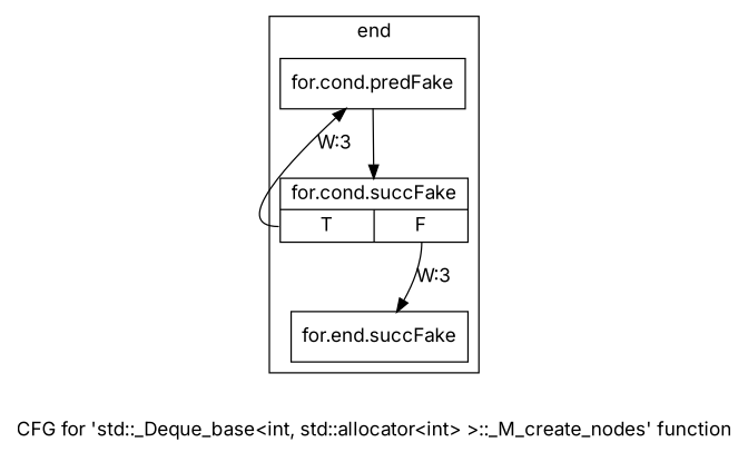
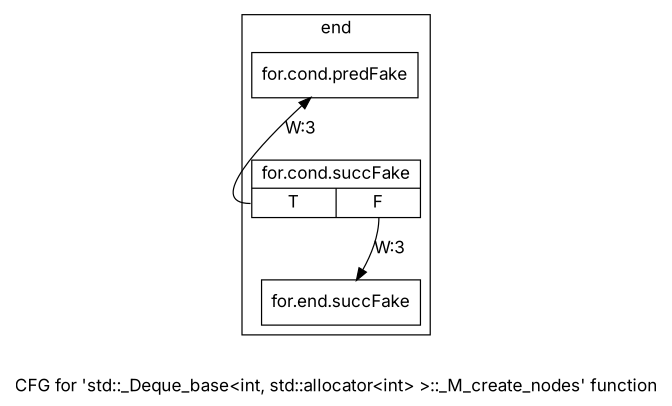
  digraph {
    fontname=Inter
    label="CFG for 'std::_Deque_base\<int, std::allocator\<int\> \>::_M_create_nodes' function"
    node [filename="/proj/xbuilds/2019.2_0816_1/installs/lin64/Vivado/HEAD/tps/lnx64/gcc-6.2.0/lib/gcc/x86_64-pc-linux-gnu/6.2.0/../../../../include/c++/6.2.0/bits/stl_deque.h" fontname=Inter linenumber=724 shape=record]
    edge [filename="/proj/xbuilds/2019.2_0816_1/installs/lin64/Vivado/HEAD/tps/lnx64/gcc-6.2.0/lib/gcc/x86_64-pc-linux-gnu/6.2.0/../../../../include/c++/6.2.0/bits/stl_deque.h" fontname=Inter]
    n1 [label="{for.cond.predFake}"]
    n2 [label="{for.cond.succFake|{<s0>T|<s1>F}}"]
    n3 [label="{for.end.succFake}" linenumber=732]
    subgraph cluster_1 {
      invocationtime=2
      label=end
      tripcount=2
      n1
      n2
      n3
    }
-   n1 -> n2
    n2 -> n1 [label="W:3" tailport=s0]
    n2 -> n3 [label="W:3" tailport=s1]
  }
